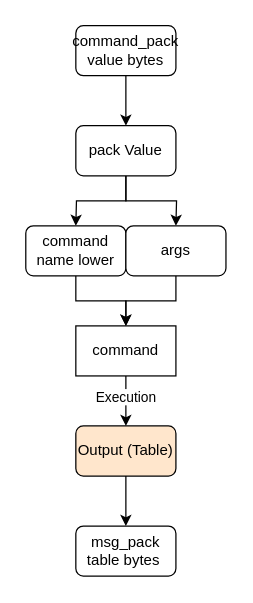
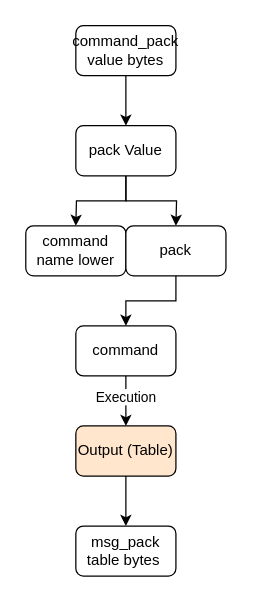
  <mxCell id="0" />
  <mxCell id="1" parent="0" />
  <mxCell id="2" style="edgeStyle=orthogonalEdgeStyle;rounded=0;orthogonalLoop=1;jettySize=auto;html=1;" edge="1" parent="1" source="3"><mxGeometry relative="1" as="geometry"><mxPoint x="100" y="100" as="targetPoint" /></mxGeometry></mxCell>
  <mxCell id="3" value="command_pack value bytes" style="rounded=1;whiteSpace=wrap;html=1;" vertex="1" parent="1"><mxGeometry x="60" y="20" width="80" height="40" as="geometry" /></mxCell>
  <mxCell id="4" style="edgeStyle=orthogonalEdgeStyle;rounded=0;orthogonalLoop=1;jettySize=auto;html=1;" edge="1" parent="1" source="6"><mxGeometry relative="1" as="geometry"><mxPoint x="60" y="180" as="targetPoint" /></mxGeometry></mxCell>
  <mxCell id="5" style="edgeStyle=orthogonalEdgeStyle;rounded=0;orthogonalLoop=1;jettySize=auto;html=1;" edge="1" parent="1" source="6"><mxGeometry relative="1" as="geometry"><mxPoint x="140" y="180" as="targetPoint" /></mxGeometry></mxCell>
  <mxCell id="6" value="pack Value" style="rounded=1;whiteSpace=wrap;html=1;" vertex="1" parent="1"><mxGeometry x="60" y="100" width="80" height="40" as="geometry" /></mxCell>
- <mxCell id="7" style="edgeStyle=orthogonalEdgeStyle;rounded=0;orthogonalLoop=1;jettySize=auto;html=1;entryX=0.5;entryY=0;entryDx=0;entryDy=0;" edge="1" parent="1" source="8" target="13"><mxGeometry relative="1" as="geometry" /></mxCell>
  <mxCell id="8" value="command name lower" style="rounded=1;whiteSpace=wrap;html=1;" vertex="1" parent="1"><mxGeometry x="20" y="180" width="80" height="40" as="geometry" /></mxCell>
  <mxCell id="9" style="edgeStyle=orthogonalEdgeStyle;rounded=0;orthogonalLoop=1;jettySize=auto;html=1;entryX=0.5;entryY=0;entryDx=0;entryDy=0;" edge="1" parent="1" source="10" target="13"><mxGeometry relative="1" as="geometry" /></mxCell>
- <mxCell id="10" value="args" style="rounded=1;whiteSpace=wrap;html=1;" vertex="1" parent="1"><mxGeometry x="100" y="180" width="80" height="40" as="geometry" /></mxCell>
+ <mxCell id="10" value="pack" style="rounded=1;whiteSpace=wrap;html=1;" vertex="1" parent="1"><mxGeometry x="100" y="180" width="80" height="40" as="geometry" /></mxCell>
  <mxCell id="11" style="edgeStyle=orthogonalEdgeStyle;rounded=0;orthogonalLoop=1;jettySize=auto;html=1;" edge="1" parent="1" source="13"><mxGeometry relative="1" as="geometry"><mxPoint x="100" y="340" as="targetPoint" /></mxGeometry></mxCell>
  <mxCell id="12" value="Execution" style="edgeLabel;html=1;align=center;verticalAlign=middle;resizable=0;points=[];" vertex="1" connectable="0" parent="11"><mxGeometry x="-0.192" y="-1" relative="1" as="geometry"><mxPoint as="offset" /></mxGeometry></mxCell>
- <mxCell id="13" value="command" style="whiteSpace=wrap;html=1;rounded=0;" vertex="1" parent="1"><mxGeometry x="60" y="260" width="80" height="40" as="geometry" /></mxCell>
+ <mxCell id="13" value="command" style="rounded=1;whiteSpace=wrap;html=1;" vertex="1" parent="1"><mxGeometry x="60" y="260" width="80" height="40" as="geometry" /></mxCell>
  <mxCell id="14" style="edgeStyle=orthogonalEdgeStyle;rounded=0;orthogonalLoop=1;jettySize=auto;html=1;" edge="1" parent="1" source="15"><mxGeometry relative="1" as="geometry"><mxPoint x="100" y="420" as="targetPoint" /></mxGeometry></mxCell>
  <mxCell id="15" value="Output (Table)" style="rounded=1;whiteSpace=wrap;html=1;fillColor=#ffe6cc;" vertex="1" parent="1"><mxGeometry x="60" y="340" width="80" height="40" as="geometry" /></mxCell>
  <mxCell id="16" value="msg_pack table bytes&amp;nbsp;" style="rounded=1;whiteSpace=wrap;html=1;" vertex="1" parent="1"><mxGeometry x="60" y="420" width="80" height="40" as="geometry" /></mxCell>
